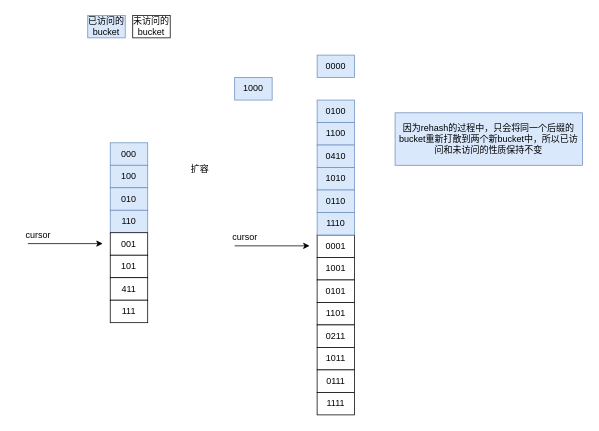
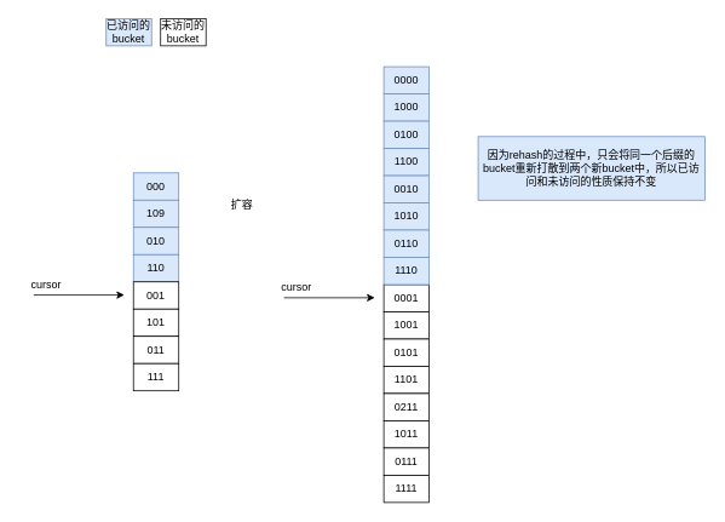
  <mxCell id="0" />
  <mxCell id="1" parent="0" />
  <mxCell id="2" value="000" style="rounded=0;whiteSpace=wrap;html=1;fillColor=#dae8fc;strokeColor=#6c8ebf;" vertex="1" parent="1"><mxGeometry x="146" y="190" width="50" height="30" as="geometry" /></mxCell>
- <mxCell id="3" value="100" style="rounded=0;whiteSpace=wrap;html=1;fillColor=#dae8fc;strokeColor=#6c8ebf;" vertex="1" parent="1"><mxGeometry x="146" y="220" width="50" height="30" as="geometry" /></mxCell>
+ <mxCell id="3" value="109" style="rounded=0;whiteSpace=wrap;html=1;fillColor=#dae8fc;strokeColor=#6c8ebf;" vertex="1" parent="1"><mxGeometry x="146" y="220" width="50" height="30" as="geometry" /></mxCell>
  <mxCell id="4" value="010" style="rounded=0;whiteSpace=wrap;html=1;fillColor=#dae8fc;strokeColor=#6c8ebf;" vertex="1" parent="1"><mxGeometry x="146" y="250" width="50" height="30" as="geometry" /></mxCell>
  <mxCell id="5" value="110" style="rounded=0;whiteSpace=wrap;html=1;fillColor=#dae8fc;strokeColor=#6c8ebf;" vertex="1" parent="1"><mxGeometry x="146" y="280" width="50" height="30" as="geometry" /></mxCell>
  <mxCell id="6" value="001" style="rounded=0;whiteSpace=wrap;html=1;" vertex="1" parent="1"><mxGeometry x="146" y="310" width="50" height="30" as="geometry" /></mxCell>
  <mxCell id="7" value="101" style="rounded=0;whiteSpace=wrap;html=1;" vertex="1" parent="1"><mxGeometry x="146" y="340" width="50" height="30" as="geometry" /></mxCell>
- <mxCell id="8" value="411" style="rounded=0;whiteSpace=wrap;html=1;" vertex="1" parent="1"><mxGeometry x="146" y="370" width="50" height="30" as="geometry" /></mxCell>
+ <mxCell id="8" value="011" style="rounded=0;whiteSpace=wrap;html=1;" vertex="1" parent="1"><mxGeometry x="146" y="370" width="50" height="30" as="geometry" /></mxCell>
  <mxCell id="9" value="111" style="rounded=0;whiteSpace=wrap;html=1;" vertex="1" parent="1"><mxGeometry x="146" y="400" width="50" height="30" as="geometry" /></mxCell>
  <mxCell id="10" value="" style="endArrow=classic;html=1;rounded=0;" edge="1" parent="1"><mxGeometry width="50" height="50" relative="1" as="geometry"><mxPoint x="36" y="324.5" as="sourcePoint" /><mxPoint x="136" y="324.5" as="targetPoint" /></mxGeometry></mxCell>
  <mxCell id="11" value="cursor" style="text;html=1;strokeColor=none;fillColor=none;align=center;verticalAlign=middle;whiteSpace=wrap;rounded=0;" vertex="1" parent="1"><mxGeometry x="20" y="298" width="60" height="30" as="geometry" /></mxCell>
  <mxCell id="12" value="已访问的bucket" style="rounded=0;whiteSpace=wrap;html=1;fillColor=#dae8fc;strokeColor=#6c8ebf;" vertex="1" parent="1"><mxGeometry x="116" y="20" width="50" height="30" as="geometry" /></mxCell>
  <mxCell id="13" value="未访问的bucket" style="rounded=0;whiteSpace=wrap;html=1;" vertex="1" parent="1"><mxGeometry x="176" y="20" width="50" height="30" as="geometry" /></mxCell>
  <mxCell id="14" value="0000" style="rounded=0;whiteSpace=wrap;html=1;fillColor=#dae8fc;strokeColor=#6c8ebf;" vertex="1" parent="1"><mxGeometry x="422" y="73" width="50" height="30" as="geometry" /></mxCell>
- <mxCell id="15" value="1000" style="rounded=0;whiteSpace=wrap;html=1;fillColor=#dae8fc;strokeColor=#6c8ebf;" vertex="1" parent="1"><mxGeometry x="312" y="103" width="50" height="30" as="geometry" /></mxCell>
+ <mxCell id="15" value="1000" style="rounded=0;whiteSpace=wrap;html=1;fillColor=#dae8fc;strokeColor=#6c8ebf;" vertex="1" parent="1"><mxGeometry x="422" y="103" width="50" height="30" as="geometry" /></mxCell>
  <mxCell id="16" value="0100" style="rounded=0;whiteSpace=wrap;html=1;fillColor=#dae8fc;strokeColor=#6c8ebf;" vertex="1" parent="1"><mxGeometry x="422" y="133" width="50" height="30" as="geometry" /></mxCell>
  <mxCell id="17" value="1100" style="rounded=0;whiteSpace=wrap;html=1;fillColor=#dae8fc;strokeColor=#6c8ebf;" vertex="1" parent="1"><mxGeometry x="422" y="163" width="50" height="30" as="geometry" /></mxCell>
  <mxCell id="18" value="0001" style="rounded=0;whiteSpace=wrap;html=1;" vertex="1" parent="1"><mxGeometry x="422" y="313" width="50" height="30" as="geometry" /></mxCell>
  <mxCell id="19" value="1001" style="rounded=0;whiteSpace=wrap;html=1;" vertex="1" parent="1"><mxGeometry x="422" y="343" width="50" height="30" as="geometry" /></mxCell>
  <mxCell id="20" value="0101" style="rounded=0;whiteSpace=wrap;html=1;" vertex="1" parent="1"><mxGeometry x="422" y="373" width="50" height="30" as="geometry" /></mxCell>
  <mxCell id="21" value="1101" style="rounded=0;whiteSpace=wrap;html=1;" vertex="1" parent="1"><mxGeometry x="422" y="403" width="50" height="30" as="geometry" /></mxCell>
  <mxCell id="22" value="" style="endArrow=classic;html=1;rounded=0;" edge="1" parent="1"><mxGeometry width="50" height="50" relative="1" as="geometry"><mxPoint x="312" y="327.5" as="sourcePoint" /><mxPoint x="412" y="327.5" as="targetPoint" /></mxGeometry></mxCell>
  <mxCell id="23" value="cursor" style="text;html=1;strokeColor=none;fillColor=none;align=center;verticalAlign=middle;whiteSpace=wrap;rounded=0;" vertex="1" parent="1"><mxGeometry x="296" y="301" width="60" height="30" as="geometry" /></mxCell>
  <mxCell id="24" value="扩容" style="text;html=1;strokeColor=none;fillColor=none;align=center;verticalAlign=middle;whiteSpace=wrap;rounded=0;" vertex="1" parent="1"><mxGeometry x="236" y="210" width="60" height="30" as="geometry" /></mxCell>
- <mxCell id="25" value="0410" style="rounded=0;whiteSpace=wrap;html=1;fillColor=#dae8fc;strokeColor=#6c8ebf;" vertex="1" parent="1"><mxGeometry x="422" y="193" width="50" height="30" as="geometry" /></mxCell>
+ <mxCell id="25" value="0010" style="rounded=0;whiteSpace=wrap;html=1;fillColor=#dae8fc;strokeColor=#6c8ebf;" vertex="1" parent="1"><mxGeometry x="422" y="193" width="50" height="30" as="geometry" /></mxCell>
  <mxCell id="26" value="1010" style="rounded=0;whiteSpace=wrap;html=1;fillColor=#dae8fc;strokeColor=#6c8ebf;" vertex="1" parent="1"><mxGeometry x="422" y="223" width="50" height="30" as="geometry" /></mxCell>
  <mxCell id="27" value="0110" style="rounded=0;whiteSpace=wrap;html=1;fillColor=#dae8fc;strokeColor=#6c8ebf;" vertex="1" parent="1"><mxGeometry x="422" y="253" width="50" height="30" as="geometry" /></mxCell>
  <mxCell id="28" value="1110" style="rounded=0;whiteSpace=wrap;html=1;fillColor=#dae8fc;strokeColor=#6c8ebf;" vertex="1" parent="1"><mxGeometry x="422" y="283" width="50" height="30" as="geometry" /></mxCell>
  <mxCell id="29" value="0211" style="rounded=0;whiteSpace=wrap;html=1;" vertex="1" parent="1"><mxGeometry x="422" y="433" width="50" height="30" as="geometry" /></mxCell>
  <mxCell id="30" value="1011" style="rounded=0;whiteSpace=wrap;html=1;" vertex="1" parent="1"><mxGeometry x="422" y="463" width="50" height="30" as="geometry" /></mxCell>
  <mxCell id="31" value="0111" style="rounded=0;whiteSpace=wrap;html=1;" vertex="1" parent="1"><mxGeometry x="422" y="493" width="50" height="30" as="geometry" /></mxCell>
  <mxCell id="32" value="1111" style="rounded=0;whiteSpace=wrap;html=1;" vertex="1" parent="1"><mxGeometry x="422" y="523" width="50" height="30" as="geometry" /></mxCell>
  <mxCell id="33" value="因为rehash的过程中，只会将同一个后缀的bucket重新打散到两个新bucket中，所以已访问和未访问的性质保持不变" style="text;html=1;strokeColor=#6c8ebf;fillColor=#dae8fc;align=center;verticalAlign=middle;whiteSpace=wrap;rounded=0;" vertex="1" parent="1"><mxGeometry x="526" y="150" width="250" height="70" as="geometry" /></mxCell>
